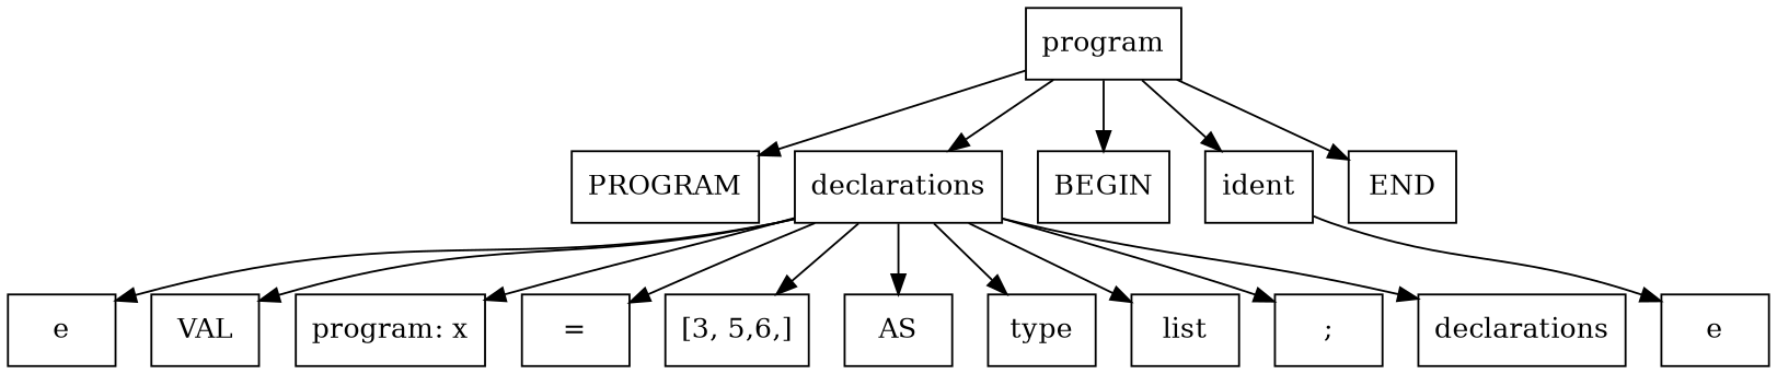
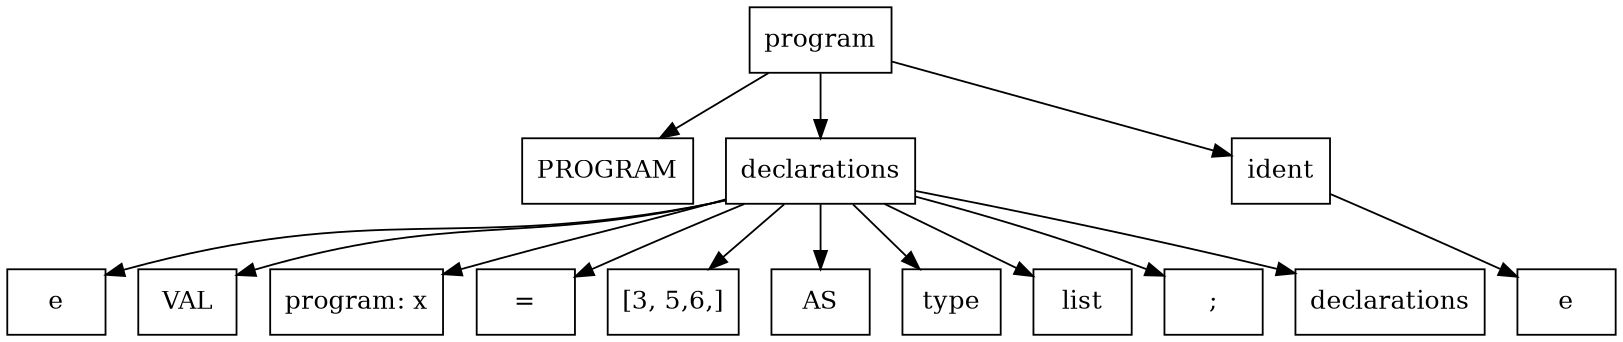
  digraph {
    ordering=out
    node [fillcolor="/x11/white" shape=box style=filled]
    n1 [label=program]
    n2 [label=PROGRAM]
    n3 [label=declarations]
-   n4 [label=BEGIN]
    n5 [label=ident]
-   n6 [label=END]
    n7 [label=e]
    n8 [label=VAL]
    n9 [label="program: x"]
    n10 [label="="]
    n11 [label="[3, 5,6,]"]
    n12 [label=AS]
    n13 [label=type]
    n14 [label=list]
    n15 [label=";"]
    n16 [label=declarations]
    n17 [label=e]
    n1 -> n2
    n1 -> n3
-   n1 -> n4
    n1 -> n5
-   n1 -> n6
    n3 -> n7
    n3 -> n8
    n3 -> n9
    n3 -> n10
    n3 -> n11
    n3 -> n12
    n3 -> n13
    n3 -> n14
    n3 -> n15
    n3 -> n16
    n5 -> n17
  }
